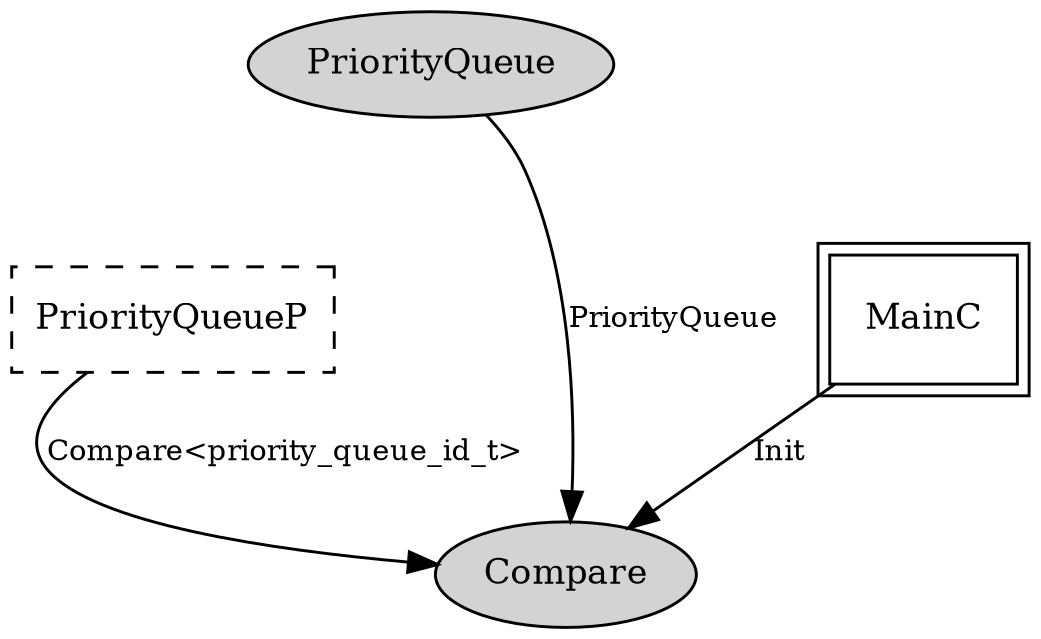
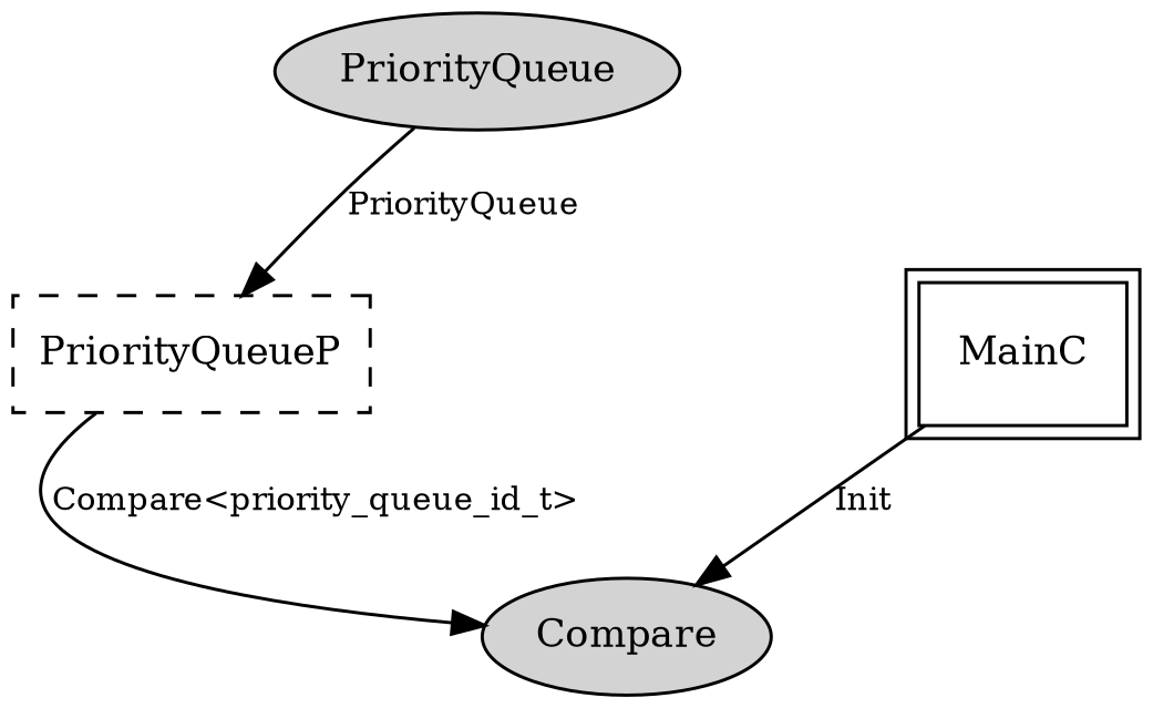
  digraph {
    node [fontsize=12 shape=ellipse style=filled]
    edge [fontsize=10]
    n1 [label=PriorityQueue]
    n2 [label=PriorityQueueP shape=box style=dashed]
    n3 [label=Compare]
    MainC [peripheries=2 shape=box style=""]
-   n1 -> n3 [label=PriorityQueue]
+   n1 -> n2 [label=PriorityQueue]
    n2 -> n3 [label="Compare<priority_queue_id_t>"]
    MainC -> n3 [label=Init]
  }
